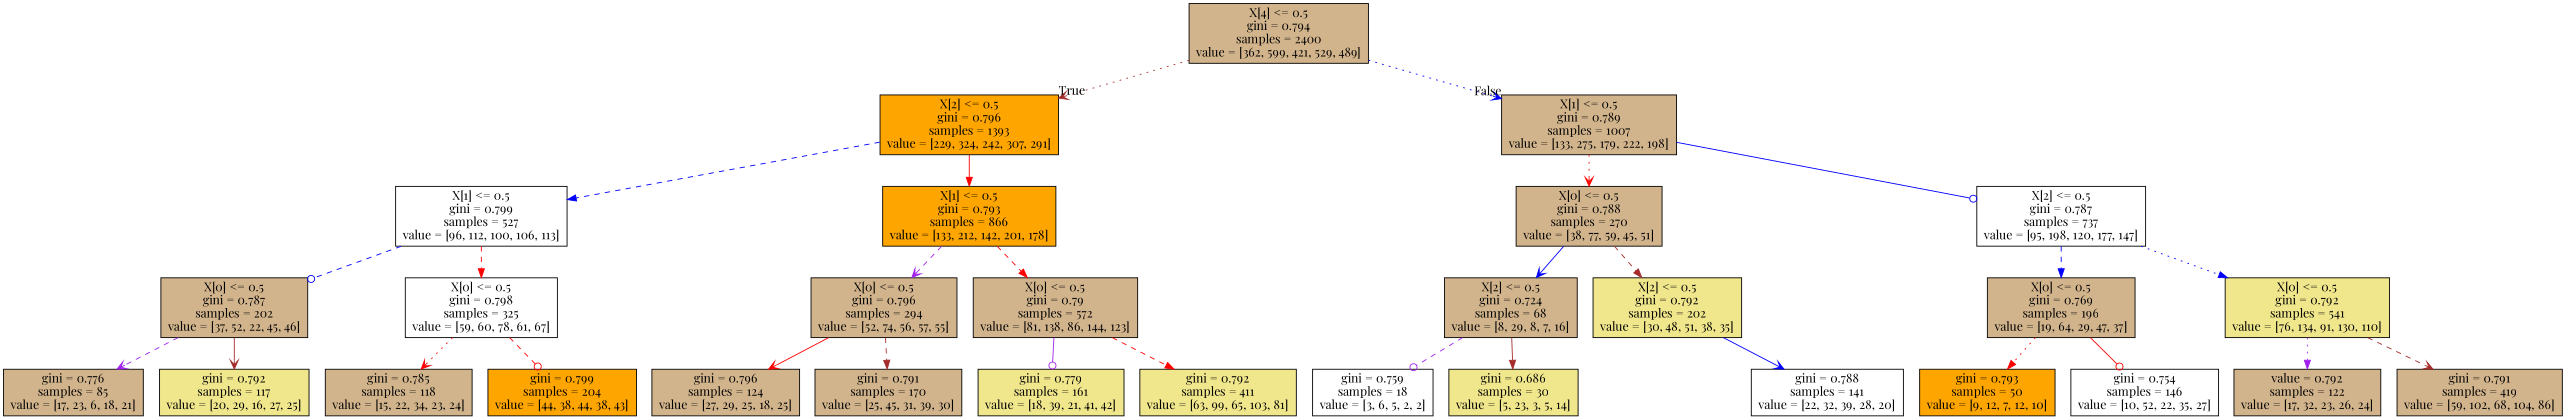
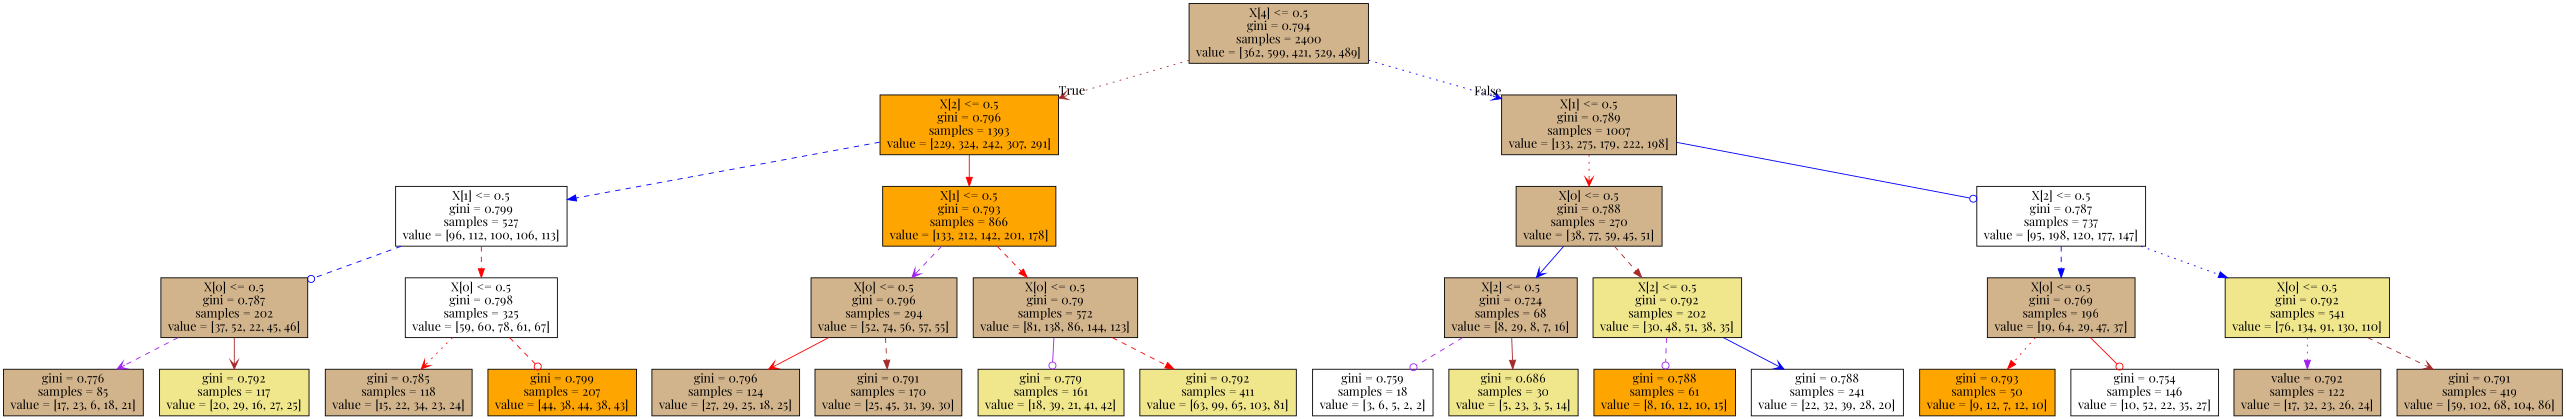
  digraph {
    fontname="Playfair Display"
    node [fillcolor=tan fontname="Playfair Display" shape=box style=filled]
    edge [arrowhead=normal color=red fontname="Playfair Display" style=dashed]
    n1 [label="X[4] <= 0.5\ngini = 0.794\nsamples = 2400\nvalue = [362, 599, 421, 529, 489]"]
    n2 [fillcolor=orange label="X[2] <= 0.5\ngini = 0.796\nsamples = 1393\nvalue = [229, 324, 242, 307, 291]"]
    n3 [label="X[1] <= 0.5\ngini = 0.789\nsamples = 1007\nvalue = [133, 275, 179, 222, 198]"]
    n4 [fillcolor=white label="X[1] <= 0.5\ngini = 0.799\nsamples = 527\nvalue = [96, 112, 100, 106, 113]"]
    n5 [fillcolor=orange label="X[1] <= 0.5\ngini = 0.793\nsamples = 866\nvalue = [133, 212, 142, 201, 178]"]
    n6 [label="X[0] <= 0.5\ngini = 0.788\nsamples = 270\nvalue = [38, 77, 59, 45, 51]"]
    n7 [fillcolor=white label="X[2] <= 0.5\ngini = 0.787\nsamples = 737\nvalue = [95, 198, 120, 177, 147]"]
    n8 [label="X[0] <= 0.5\ngini = 0.787\nsamples = 202\nvalue = [37, 52, 22, 45, 46]"]
    n9 [fillcolor=white label="X[0] <= 0.5\ngini = 0.798\nsamples = 325\nvalue = [59, 60, 78, 61, 67]"]
    n10 [label="X[0] <= 0.5\ngini = 0.796\nsamples = 294\nvalue = [52, 74, 56, 57, 55]"]
    n11 [label="X[0] <= 0.5\ngini = 0.79\nsamples = 572\nvalue = [81, 138, 86, 144, 123]"]
    n12 [label="gini = 0.776\nsamples = 85\nvalue = [17, 23, 6, 18, 21]"]
    n13 [fillcolor=khaki label="gini = 0.792\nsamples = 117\nvalue = [20, 29, 16, 27, 25]"]
    n14 [label="gini = 0.785\nsamples = 118\nvalue = [15, 22, 34, 23, 24]"]
-   n15 [fillcolor=orange label="gini = 0.799\nsamples = 204\nvalue = [44, 38, 44, 38, 43]"]
+   n15 [fillcolor=orange label="gini = 0.799\nsamples = 207\nvalue = [44, 38, 44, 38, 43]"]
    n16 [label="gini = 0.796\nsamples = 124\nvalue = [27, 29, 25, 18, 25]"]
    n17 [label="gini = 0.791\nsamples = 170\nvalue = [25, 45, 31, 39, 30]"]
    n18 [fillcolor=khaki label="gini = 0.779\nsamples = 161\nvalue = [18, 39, 21, 41, 42]"]
    n19 [fillcolor=khaki label="gini = 0.792\nsamples = 411\nvalue = [63, 99, 65, 103, 81]"]
    n20 [label="X[2] <= 0.5\ngini = 0.724\nsamples = 68\nvalue = [8, 29, 8, 7, 16]"]
    n21 [fillcolor=khaki label="X[2] <= 0.5\ngini = 0.792\nsamples = 202\nvalue = [30, 48, 51, 38, 35]"]
    n22 [label="X[0] <= 0.5\ngini = 0.769\nsamples = 196\nvalue = [19, 64, 29, 47, 37]"]
    n23 [fillcolor=khaki label="X[0] <= 0.5\ngini = 0.792\nsamples = 541\nvalue = [76, 134, 91, 130, 110]"]
    n24 [fillcolor=white label="gini = 0.759\nsamples = 18\nvalue = [3, 6, 5, 2, 2]"]
    n25 [fillcolor=khaki label="gini = 0.686\nsamples = 30\nvalue = [5, 23, 3, 5, 14]"]
-   n27 [fillcolor=white label="gini = 0.788\nsamples = 141\nvalue = [22, 32, 39, 28, 20]"]
+   n26 [fillcolor=orange label="gini = 0.788\nsamples = 61\nvalue = [8, 16, 12, 10, 15]"]
+   n27 [fillcolor=white label="gini = 0.788\nsamples = 241\nvalue = [22, 32, 39, 28, 20]"]
    n28 [fillcolor=orange label="gini = 0.793\nsamples = 50\nvalue = [9, 12, 7, 12, 10]"]
    n29 [fillcolor=white label="gini = 0.754\nsamples = 146\nvalue = [10, 52, 22, 35, 27]"]
    n30 [label="value = 0.792\nsamples = 122\nvalue = [17, 32, 23, 26, 24]"]
    n31 [label="gini = 0.791\nsamples = 419\nvalue = [59, 102, 68, 104, 86]"]
    n1 -> n2 [arrowhead=vee color=brown headlabel=True labelangle=45 labeldistance=2.5 style=dotted]
    n1 -> n3 [arrowhead=vee color=blue headlabel=False labelangle=-45 labeldistance=2.5 style=dotted]
    n2 -> n4 [color=blue]
    n2 -> n5 [style=solid]
    n3 -> n6 [arrowhead=vee style=dotted]
    n3 -> n7 [arrowhead=odot color=blue style=solid]
    n4 -> n8 [arrowhead=odot color=blue]
    n4 -> n9
    n5 -> n10 [arrowhead=vee color=purple]
    n5 -> n11
    n6 -> n20 [arrowhead=vee color=blue style=solid]
    n6 -> n21 [color=brown]
    n7 -> n22 [color=blue]
    n7 -> n23 [color=blue style=dotted]
    n8 -> n12 [arrowhead=vee color=purple]
    n8 -> n13 [arrowhead=vee color=brown style=solid]
    n9 -> n14 [arrowhead=vee style=dotted]
    n9 -> n15 [arrowhead=odot]
    n10 -> n16 [arrowhead=vee style=solid]
    n10 -> n17 [color=brown]
    n11 -> n18 [arrowhead=odot color=purple style=solid]
    n11 -> n19
    n20 -> n24 [arrowhead=odot color=purple]
    n20 -> n25 [color=brown style=solid]
+   n21 -> n26 [arrowhead=odot color=purple]
    n21 -> n27 [arrowhead=vee color=blue style=solid]
    n22 -> n28 [style=dotted]
    n22 -> n29 [arrowhead=odot style=solid]
    n23 -> n30 [color=purple style=dotted]
    n23 -> n31 [arrowhead=vee color=brown]
  }
